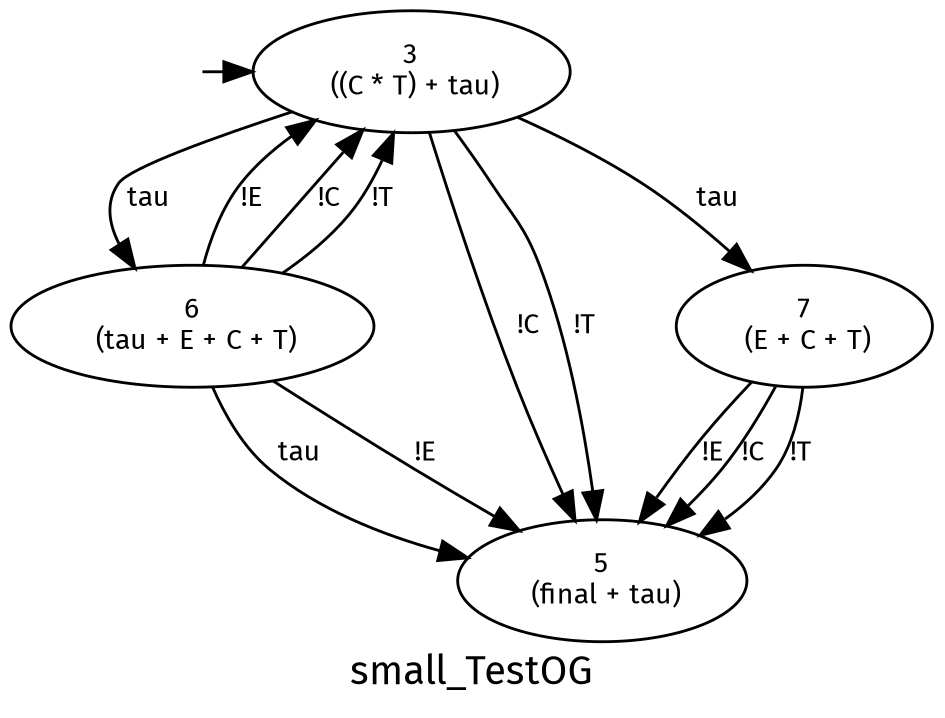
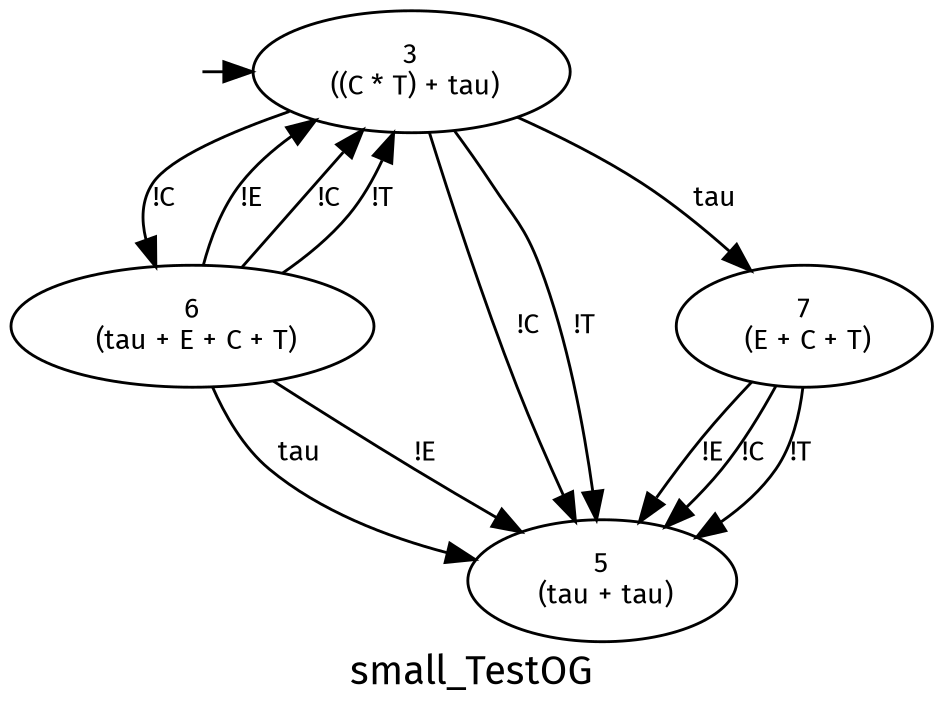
  digraph {
    fontname="Fira Sans"
    label=small_TestOG
    node [fontname="Fira Sans" fontsize=10]
    edge [fontname="Fira Sans" fontsize=10]
    q_3 [height=0.01 style=invis width=0.01]
    n2 [label="3\n ((C * T) + tau)"]
    n3 [label="6\n (tau + E + C + T)"]
-   n4 [label="5\n (final + tau)"]
+   n4 [label="5\n (tau + tau)"]
    n5 [label="7\n (E + C + T)"]
    q_3 -> n2 [minlen=0.5]
-   n2 -> n3 [label=" tau"]
+   n2 -> n3 [label="!C"]
    n2 -> n4 [label="!C"]
    n2 -> n4 [label="!T"]
    n2 -> n5 [label=" tau"]
    n3 -> n2 [label="!E"]
    n3 -> n2 [label="!C"]
    n3 -> n2 [label="!T"]
    n3 -> n4 [label=" tau"]
    n3 -> n4 [label="!E"]
    n5 -> n4 [label="!E"]
    n5 -> n4 [label="!C"]
    n5 -> n4 [label="!T"]
  }
